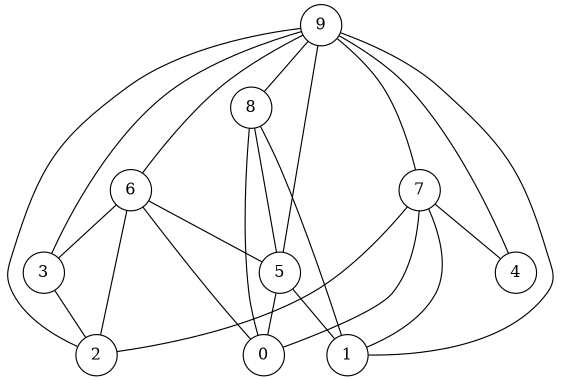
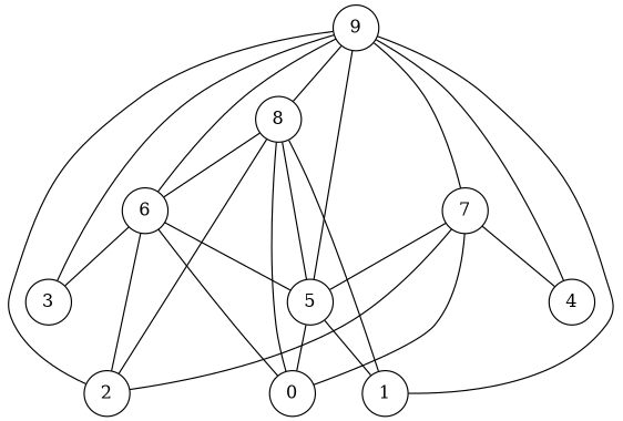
  graph {
    node [shape=circle]
    5
    0
    1
    6
    2
    3
    7
    4
    8
    9
    5 -- 0
    5 -- 1
    6 -- 5
    6 -- 0
    6 -- 2
    6 -- 3
    7 -- 0
-   7 -- 1
+   7 -- 5
    7 -- 2
    7 -- 4
    8 -- 5
    8 -- 0
    8 -- 1
-   3 -- 2
+   8 -- 6
+   8 -- 2
    9 -- 5
    9 -- 1
    9 -- 6
    9 -- 2
    9 -- 3
    9 -- 7
    9 -- 4
    9 -- 8
  }
